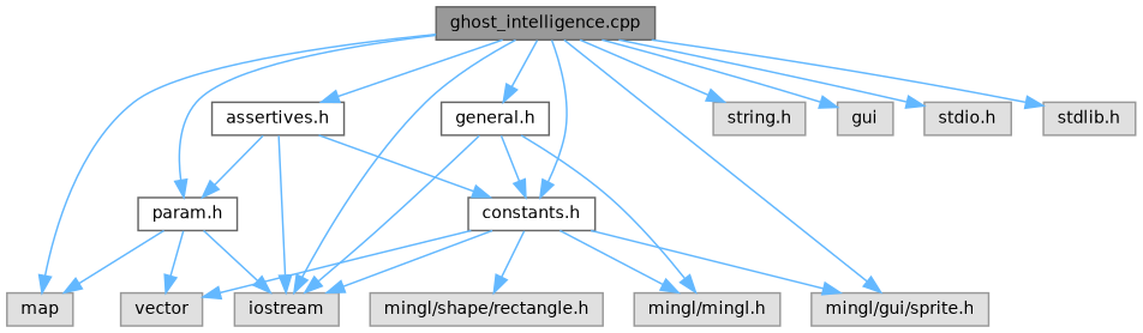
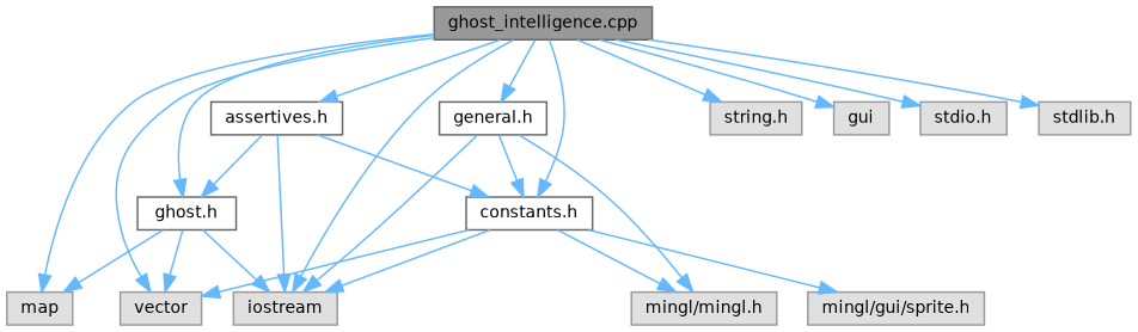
  digraph {
    node [color=grey60 fillcolor="#E0E0E0" fontname=Helvetica fontsize=10 shape=box style=filled]
    edge [color=steelblue1 fontname=Helvetica fontsize=10 labelfontname=Helvetica labelfontsize=10 style=solid]
    n1 [color=gray40 fillcolor=grey60 fontcolor=black height=0.2 label="ghost_intelligence.cpp" width=0.4]
    n2 [color=grey40 fillcolor=white height=0.2 label="constants.h" width=0.4]
    n3 [height=0.2 label=vector width=0.4]
    n4 [height=0.2 label=iostream width=0.4]
    n5 [color=grey40 fillcolor=white height=0.2 label="assertives.h" width=0.4]
    n6 [height=0.2 label=map width=0.4]
    n7 [color=grey40 fillcolor=white height=0.2 label="general.h" width=0.4]
    n8 [height=0.2 label="string.h" width=0.4]
    n9 [height=0.2 label=gui width=0.4]
    n10 [height=0.2 label="stdio.h" width=0.4]
    n11 [height=0.2 label="stdlib.h" width=0.4]
-   n12 [color=grey40 fillcolor=white height=0.2 label="param.h" width=0.4]
+   n12 [color=grey40 fillcolor=white height=0.2 label="ghost.h" width=0.4]
    n13 [height=0.2 label="mingl/mingl.h" width=0.4]
-   n14 [height=0.2 label="mingl/shape/rectangle.h" width=0.4]
    n15 [height=0.2 label="mingl/gui/sprite.h" width=0.4]
    n1 -> n2
-   n1 -> n15
+   n1 -> n3
    n1 -> n4
    n1 -> n5
    n1 -> n6
    n1 -> n7
    n1 -> n8
    n1 -> n9
    n1 -> n10
    n1 -> n11
    n1 -> n12
    n2 -> n3
    n2 -> n4
    n2 -> n13
-   n2 -> n14
    n2 -> n15
    n5 -> n2
    n5 -> n4
    n5 -> n12
    n7 -> n2
    n7 -> n4
    n7 -> n13
    n12 -> n3
    n12 -> n4
    n12 -> n6
  }
